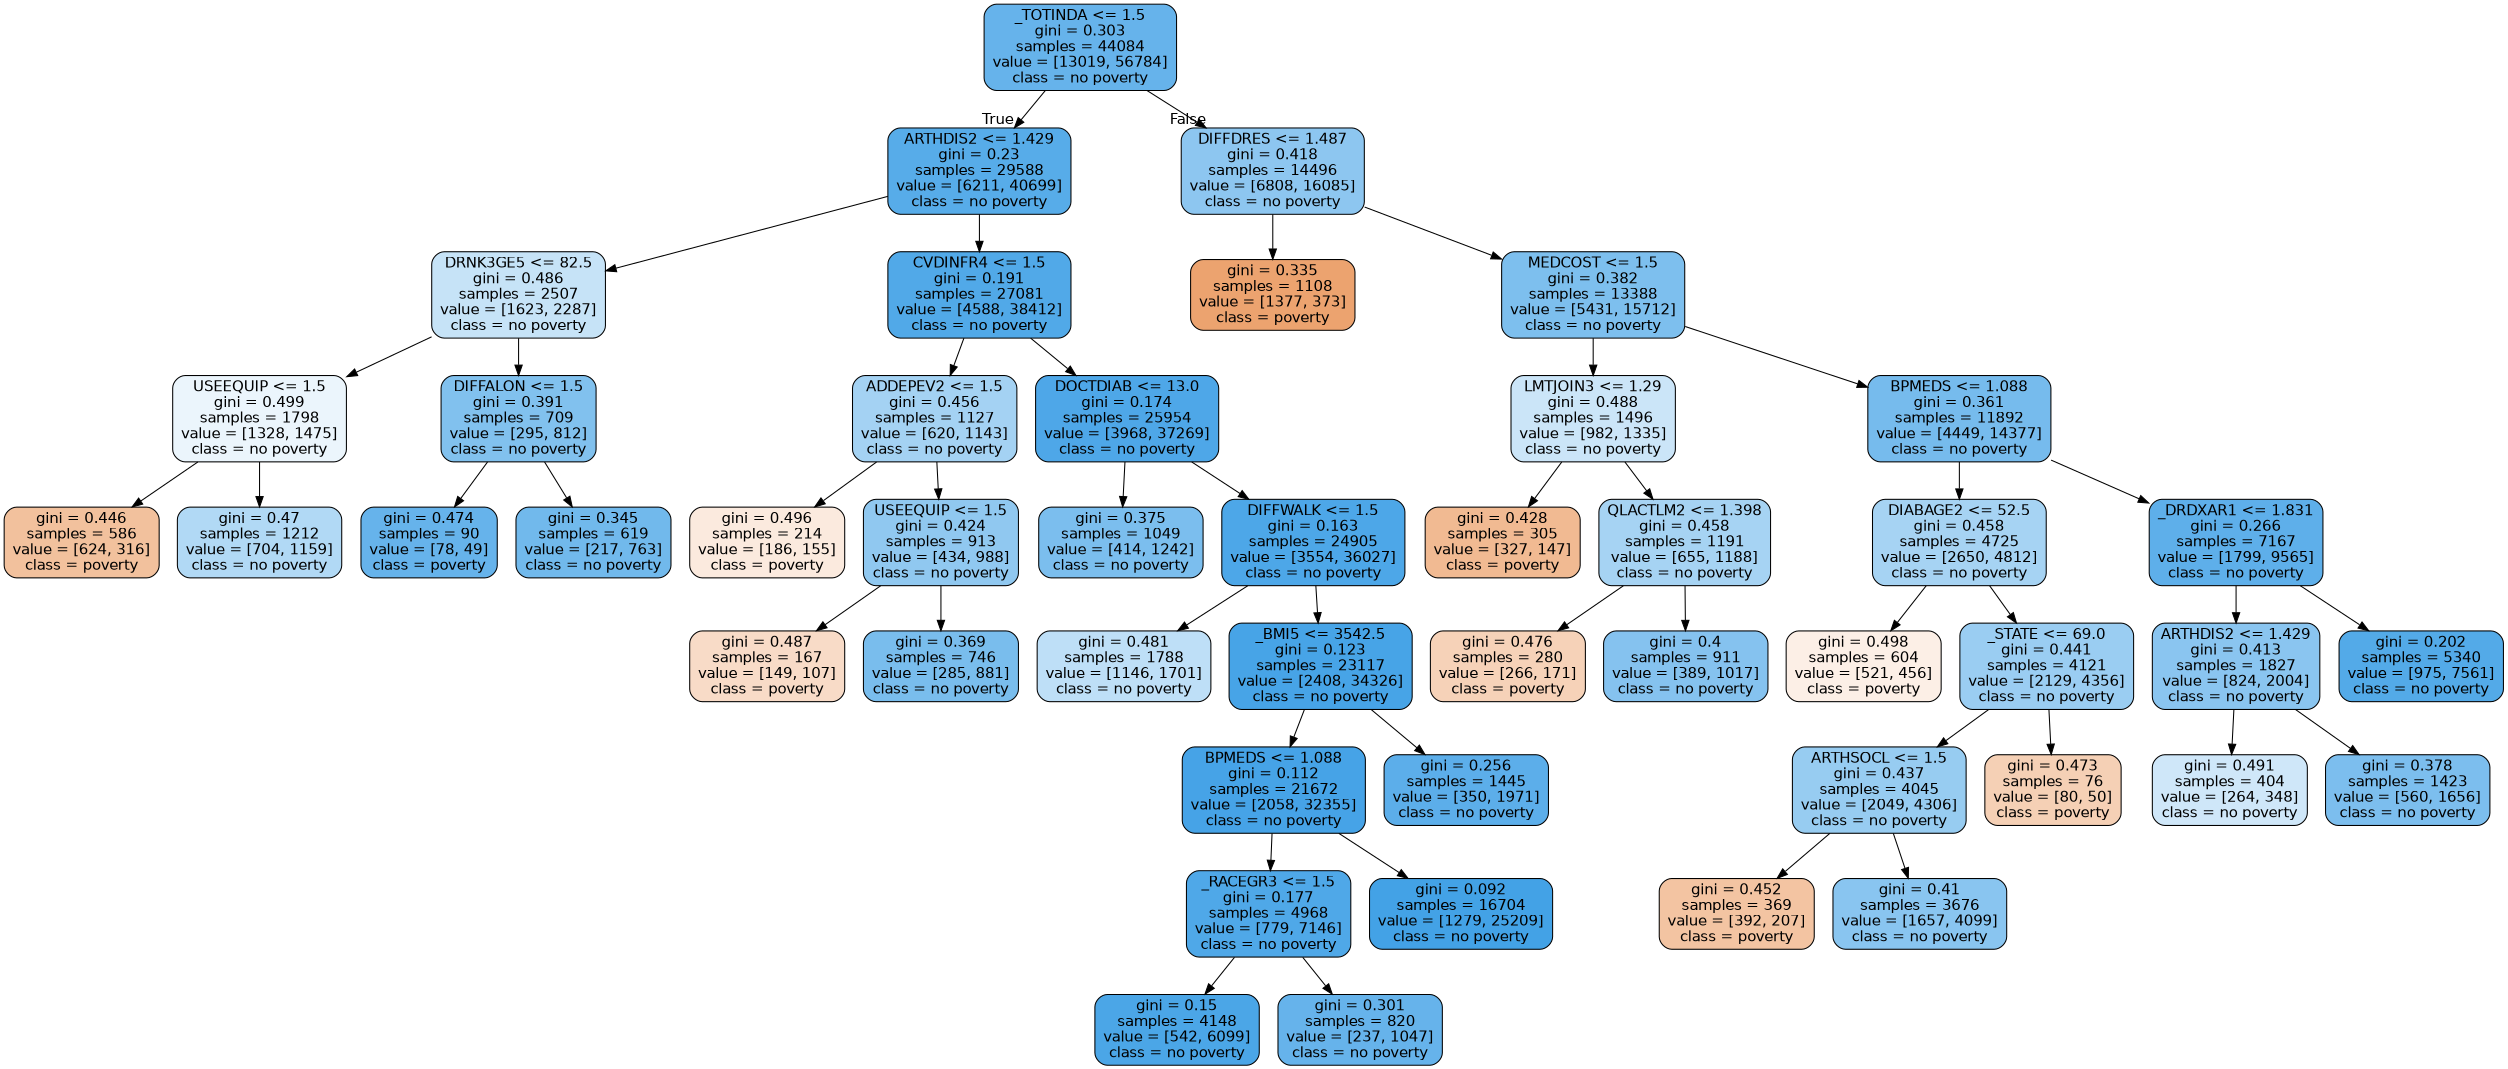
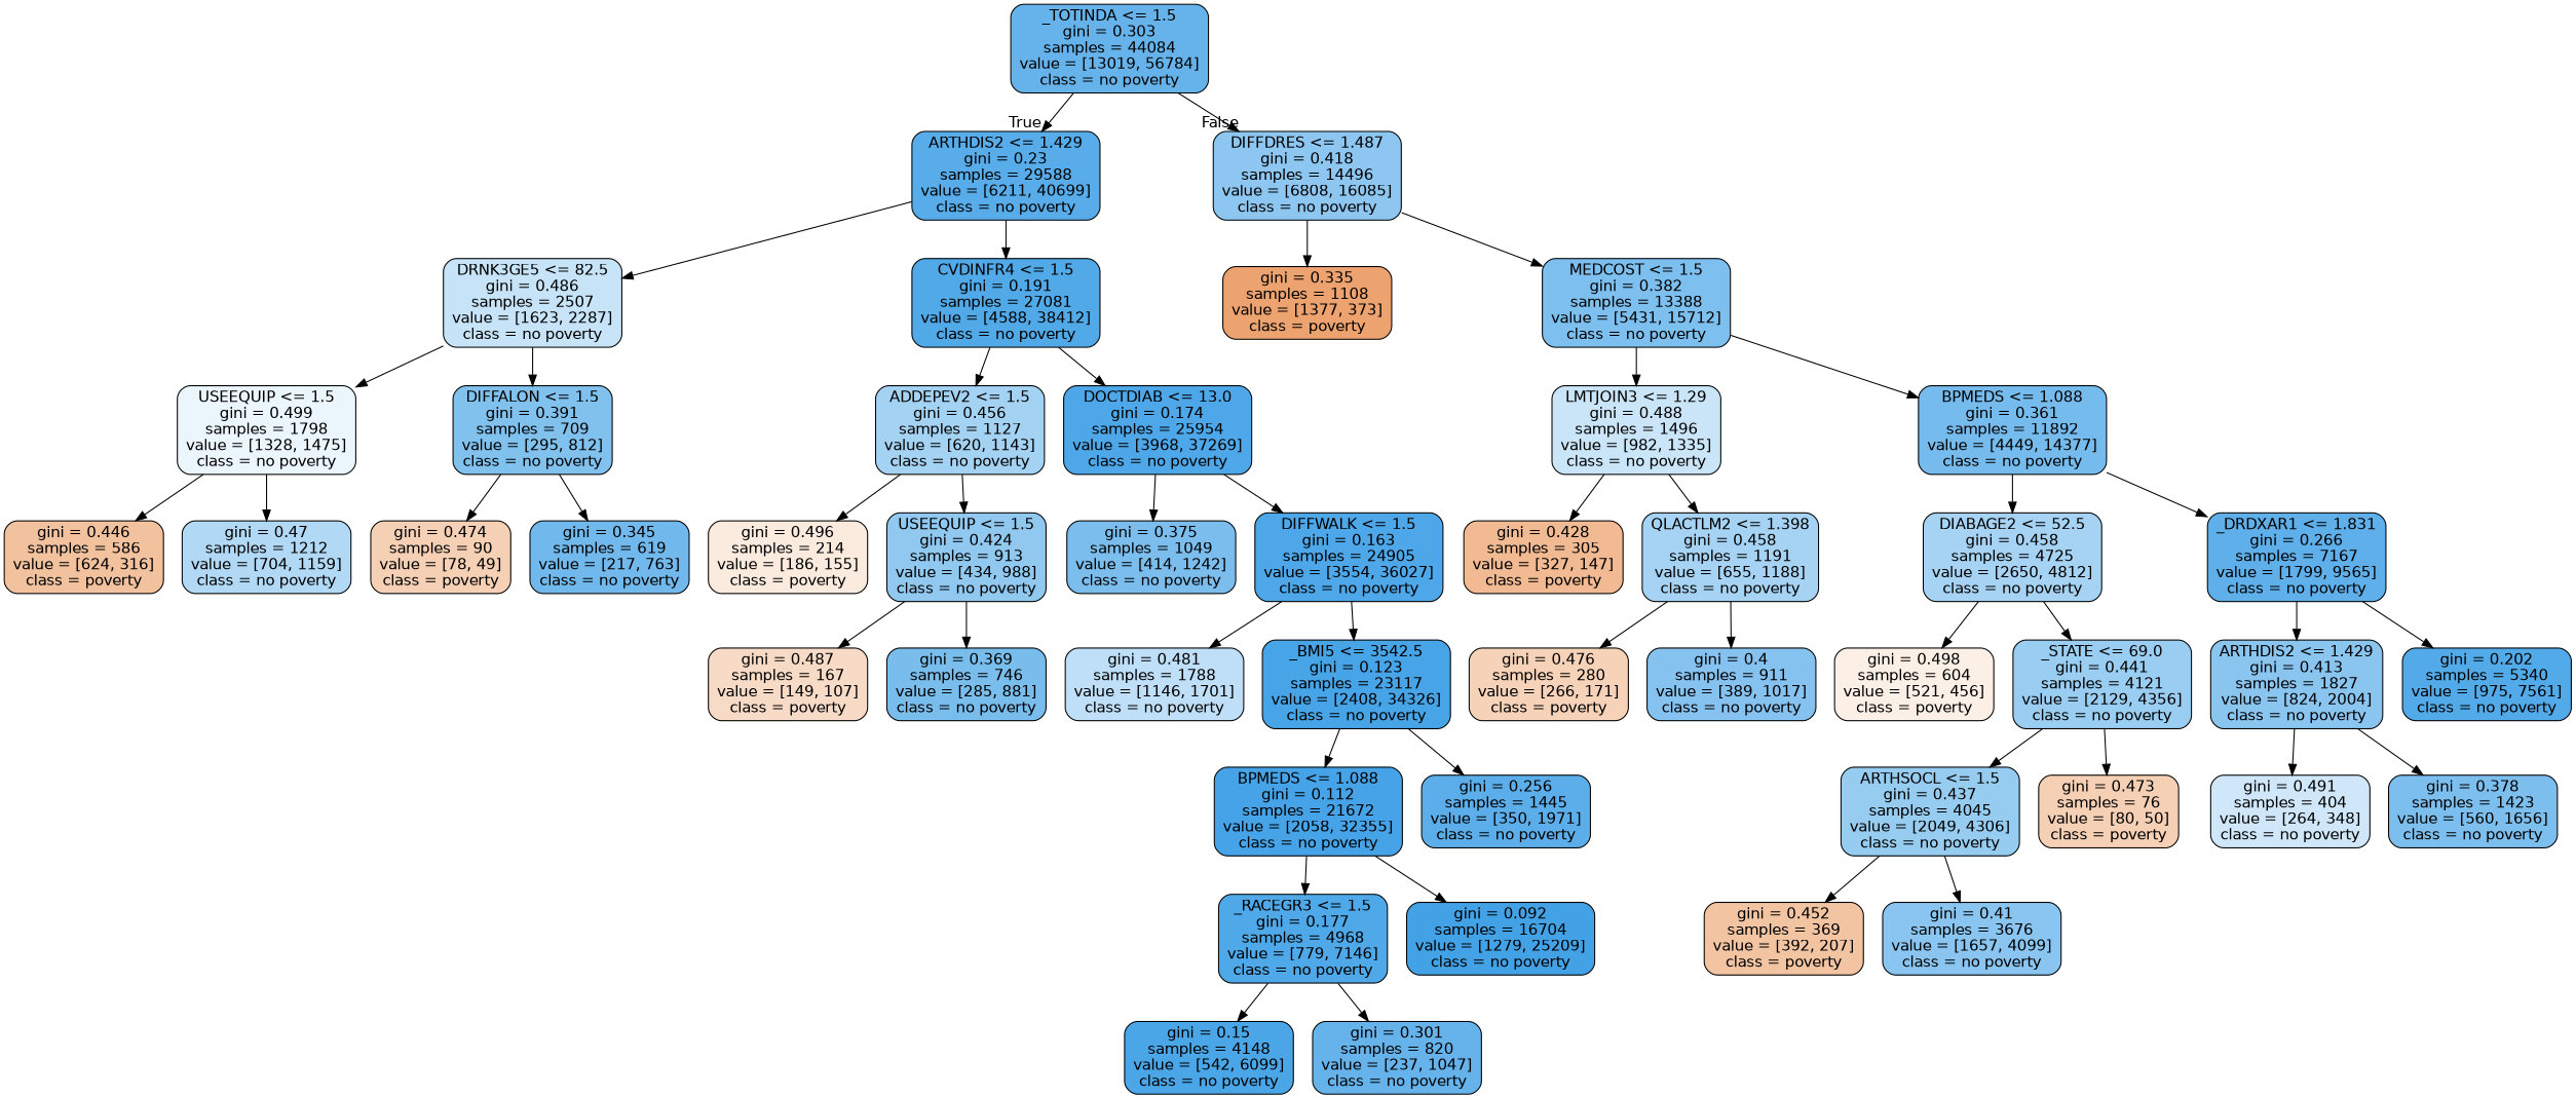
  digraph {
    fontname="DejaVu Sans"
    node [color=black fillcolor="#66b3eb" fontname="DejaVu Sans" shape=box style="filled, rounded"]
    edge [fontname="DejaVu Sans"]
    n1 [label="_TOTINDA <= 1.5\ngini = 0.303\nsamples = 44084\nvalue = [13019, 56784]\nclass = no poverty"]
    n2 [fillcolor="#57ace9" label="ARTHDIS2 <= 1.429\ngini = 0.23\nsamples = 29588\nvalue = [6211, 40699]\nclass = no poverty"]
    n3 [fillcolor="#8dc6f0" label="DIFFDRES <= 1.487\ngini = 0.418\nsamples = 14496\nvalue = [6808, 16085]\nclass = no poverty"]
    n4 [fillcolor="#c6e3f7" label="DRNK3GE5 <= 82.5\ngini = 0.486\nsamples = 2507\nvalue = [1623, 2287]\nclass = no poverty"]
    n5 [fillcolor="#51a9e8" label="CVDINFR4 <= 1.5\ngini = 0.191\nsamples = 27081\nvalue = [4588, 38412]\nclass = no poverty"]
    n6 [fillcolor="#ebf5fc" label="USEEQUIP <= 1.5\ngini = 0.499\nsamples = 1798\nvalue = [1328, 1475]\nclass = no poverty"]
    n7 [fillcolor="#81c1ee" label="DIFFALON <= 1.5\ngini = 0.391\nsamples = 709\nvalue = [295, 812]\nclass = no poverty"]
    n8 [fillcolor="#f2c19d" label="gini = 0.446\nsamples = 586\nvalue = [624, 316]\nclass = poverty"]
    n9 [fillcolor="#b1d9f5" label="gini = 0.47\nsamples = 1212\nvalue = [704, 1159]\nclass = no poverty"]
-   n10 [label="gini = 0.474\nsamples = 90\nvalue = [78, 49]\nclass = poverty"]
+   n10 [fillcolor="#f5d0b5" label="gini = 0.474\nsamples = 90\nvalue = [78, 49]\nclass = poverty"]
    n11 [fillcolor="#71b9ec" label="gini = 0.345\nsamples = 619\nvalue = [217, 763]\nclass = no poverty"]
    n12 [fillcolor="#a4d2f3" label="ADDEPEV2 <= 1.5\ngini = 0.456\nsamples = 1127\nvalue = [620, 1143]\nclass = no poverty"]
    n13 [fillcolor="#4ea7e8" label="DOCTDIAB <= 13.0\ngini = 0.174\nsamples = 25954\nvalue = [3968, 37269]\nclass = no poverty"]
    n14 [fillcolor="#fbeade" label="gini = 0.496\nsamples = 214\nvalue = [186, 155]\nclass = poverty"]
    n15 [fillcolor="#90c8f0" label="USEEQUIP <= 1.5\ngini = 0.424\nsamples = 913\nvalue = [434, 988]\nclass = no poverty"]
    n16 [fillcolor="#f8dbc7" label="gini = 0.487\nsamples = 167\nvalue = [149, 107]\nclass = poverty"]
    n17 [fillcolor="#79bded" label="gini = 0.369\nsamples = 746\nvalue = [285, 881]\nclass = no poverty"]
    n18 [fillcolor="#7bbeee" label="gini = 0.375\nsamples = 1049\nvalue = [414, 1242]\nclass = no poverty"]
    n19 [fillcolor="#4da7e8" label="DIFFWALK <= 1.5\ngini = 0.163\nsamples = 24905\nvalue = [3554, 36027]\nclass = no poverty"]
    n20 [fillcolor="#bedff7" label="gini = 0.481\nsamples = 1788\nvalue = [1146, 1701]\nclass = no poverty"]
    n21 [fillcolor="#47a4e7" label="_BMI5 <= 3542.5\ngini = 0.123\nsamples = 23117\nvalue = [2408, 34326]\nclass = no poverty"]
    n22 [fillcolor="#46a3e7" label="BPMEDS <= 1.088\ngini = 0.112\nsamples = 21672\nvalue = [2058, 32355]\nclass = no poverty"]
    n23 [fillcolor="#5caeea" label="gini = 0.256\nsamples = 1445\nvalue = [350, 1971]\nclass = no poverty"]
    n24 [fillcolor="#4fa8e8" label="_RACEGR3 <= 1.5\ngini = 0.177\nsamples = 4968\nvalue = [779, 7146]\nclass = no poverty"]
    n25 [fillcolor="#43a2e6" label="gini = 0.092\nsamples = 16704\nvalue = [1279, 25209]\nclass = no poverty"]
    n26 [fillcolor="#4ba6e7" label="gini = 0.15\nsamples = 4148\nvalue = [542, 6099]\nclass = no poverty"]
    n27 [label="gini = 0.301\nsamples = 820\nvalue = [237, 1047]\nclass = no poverty"]
    n28 [fillcolor="#eca36f" label="gini = 0.335\nsamples = 1108\nvalue = [1377, 373]\nclass = poverty"]
    n29 [fillcolor="#7dbfee" label="MEDCOST <= 1.5\ngini = 0.382\nsamples = 13388\nvalue = [5431, 15712]\nclass = no poverty"]
    n30 [fillcolor="#cbe5f8" label="LMTJOIN3 <= 1.29\ngini = 0.488\nsamples = 1496\nvalue = [982, 1335]\nclass = no poverty"]
    n31 [fillcolor="#76bbed" label="BPMEDS <= 1.088\ngini = 0.361\nsamples = 11892\nvalue = [4449, 14377]\nclass = no poverty"]
    n32 [fillcolor="#f1ba92" label="gini = 0.428\nsamples = 305\nvalue = [327, 147]\nclass = poverty"]
    n33 [fillcolor="#a6d3f3" label="QLACTLM2 <= 1.398\ngini = 0.458\nsamples = 1191\nvalue = [655, 1188]\nclass = no poverty"]
    n34 [fillcolor="#f6d2b8" label="gini = 0.476\nsamples = 280\nvalue = [266, 171]\nclass = poverty"]
    n35 [fillcolor="#85c2ef" label="gini = 0.4\nsamples = 911\nvalue = [389, 1017]\nclass = no poverty"]
    n36 [fillcolor="#a6d3f3" label="DIABAGE2 <= 52.5\ngini = 0.458\nsamples = 4725\nvalue = [2650, 4812]\nclass = no poverty"]
    n37 [fillcolor="#5eafea" label="_DRDXAR1 <= 1.831\ngini = 0.266\nsamples = 7167\nvalue = [1799, 9565]\nclass = no poverty"]
    n38 [fillcolor="#fcefe6" label="gini = 0.498\nsamples = 604\nvalue = [521, 456]\nclass = poverty"]
    n39 [fillcolor="#9acdf2" label="_STATE <= 69.0\ngini = 0.441\nsamples = 4121\nvalue = [2129, 4356]\nclass = no poverty"]
    n40 [fillcolor="#97ccf1" label="ARTHSOCL <= 1.5\ngini = 0.437\nsamples = 4045\nvalue = [2049, 4306]\nclass = no poverty"]
    n41 [fillcolor="#f5d0b5" label="gini = 0.473\nsamples = 76\nvalue = [80, 50]\nclass = poverty"]
    n42 [fillcolor="#f3c4a2" label="gini = 0.452\nsamples = 369\nvalue = [392, 207]\nclass = poverty"]
    n43 [fillcolor="#89c5f0" label="gini = 0.41\nsamples = 3676\nvalue = [1657, 4099]\nclass = no poverty"]
    n44 [fillcolor="#8ac5f0" label="ARTHDIS2 <= 1.429\ngini = 0.413\nsamples = 1827\nvalue = [824, 2004]\nclass = no poverty"]
    n45 [fillcolor="#53aae8" label="gini = 0.202\nsamples = 5340\nvalue = [975, 7561]\nclass = no poverty"]
    n46 [fillcolor="#cfe7f9" label="gini = 0.491\nsamples = 404\nvalue = [264, 348]\nclass = no poverty"]
    n47 [fillcolor="#7cbeee" label="gini = 0.378\nsamples = 1423\nvalue = [560, 1656]\nclass = no poverty"]
    n1 -> n2 [headlabel=True labelangle=45 labeldistance=2.5]
    n1 -> n3 [headlabel=False labelangle=-45 labeldistance=2.5]
    n2 -> n4
    n2 -> n5
    n3 -> n28
    n3 -> n29
    n4 -> n6
    n4 -> n7
    n5 -> n12
    n5 -> n13
    n6 -> n8
    n6 -> n9
    n7 -> n10
    n7 -> n11
    n12 -> n14
    n12 -> n15
    n13 -> n18
    n13 -> n19
    n15 -> n16
    n15 -> n17
    n19 -> n20
    n19 -> n21
    n21 -> n22
    n21 -> n23
    n22 -> n24
    n22 -> n25
    n24 -> n26
    n24 -> n27
    n29 -> n30
    n29 -> n31
    n30 -> n32
    n30 -> n33
    n31 -> n36
    n31 -> n37
    n33 -> n34
    n33 -> n35
    n36 -> n38
    n36 -> n39
    n37 -> n44
    n37 -> n45
    n39 -> n40
    n39 -> n41
    n40 -> n42
    n40 -> n43
    n44 -> n46
    n44 -> n47
  }
